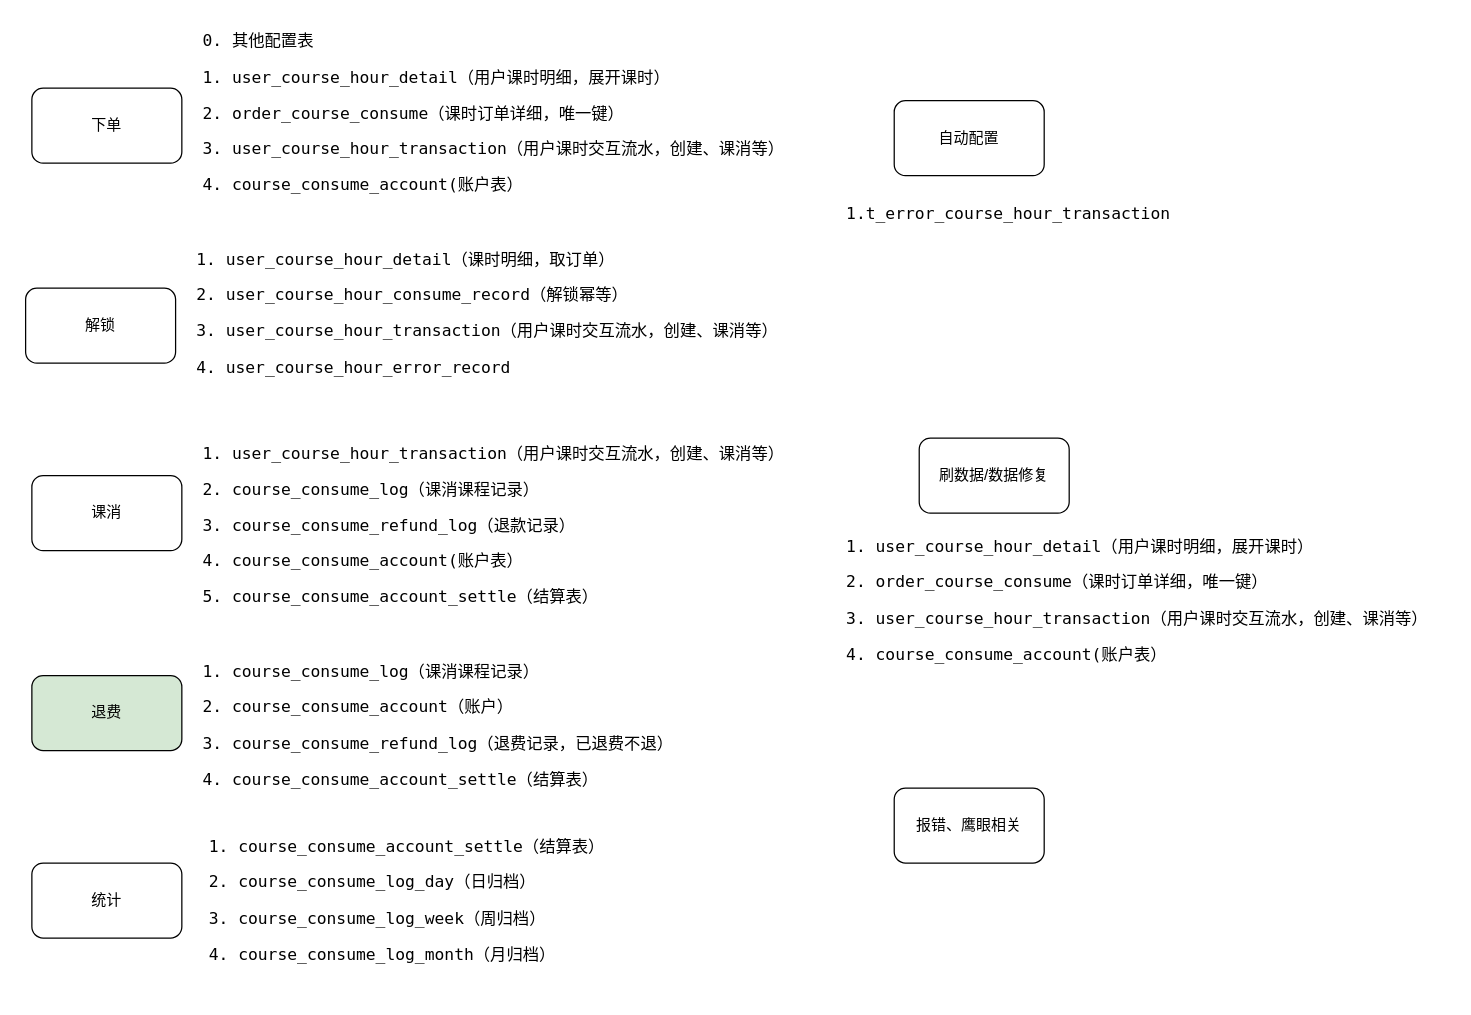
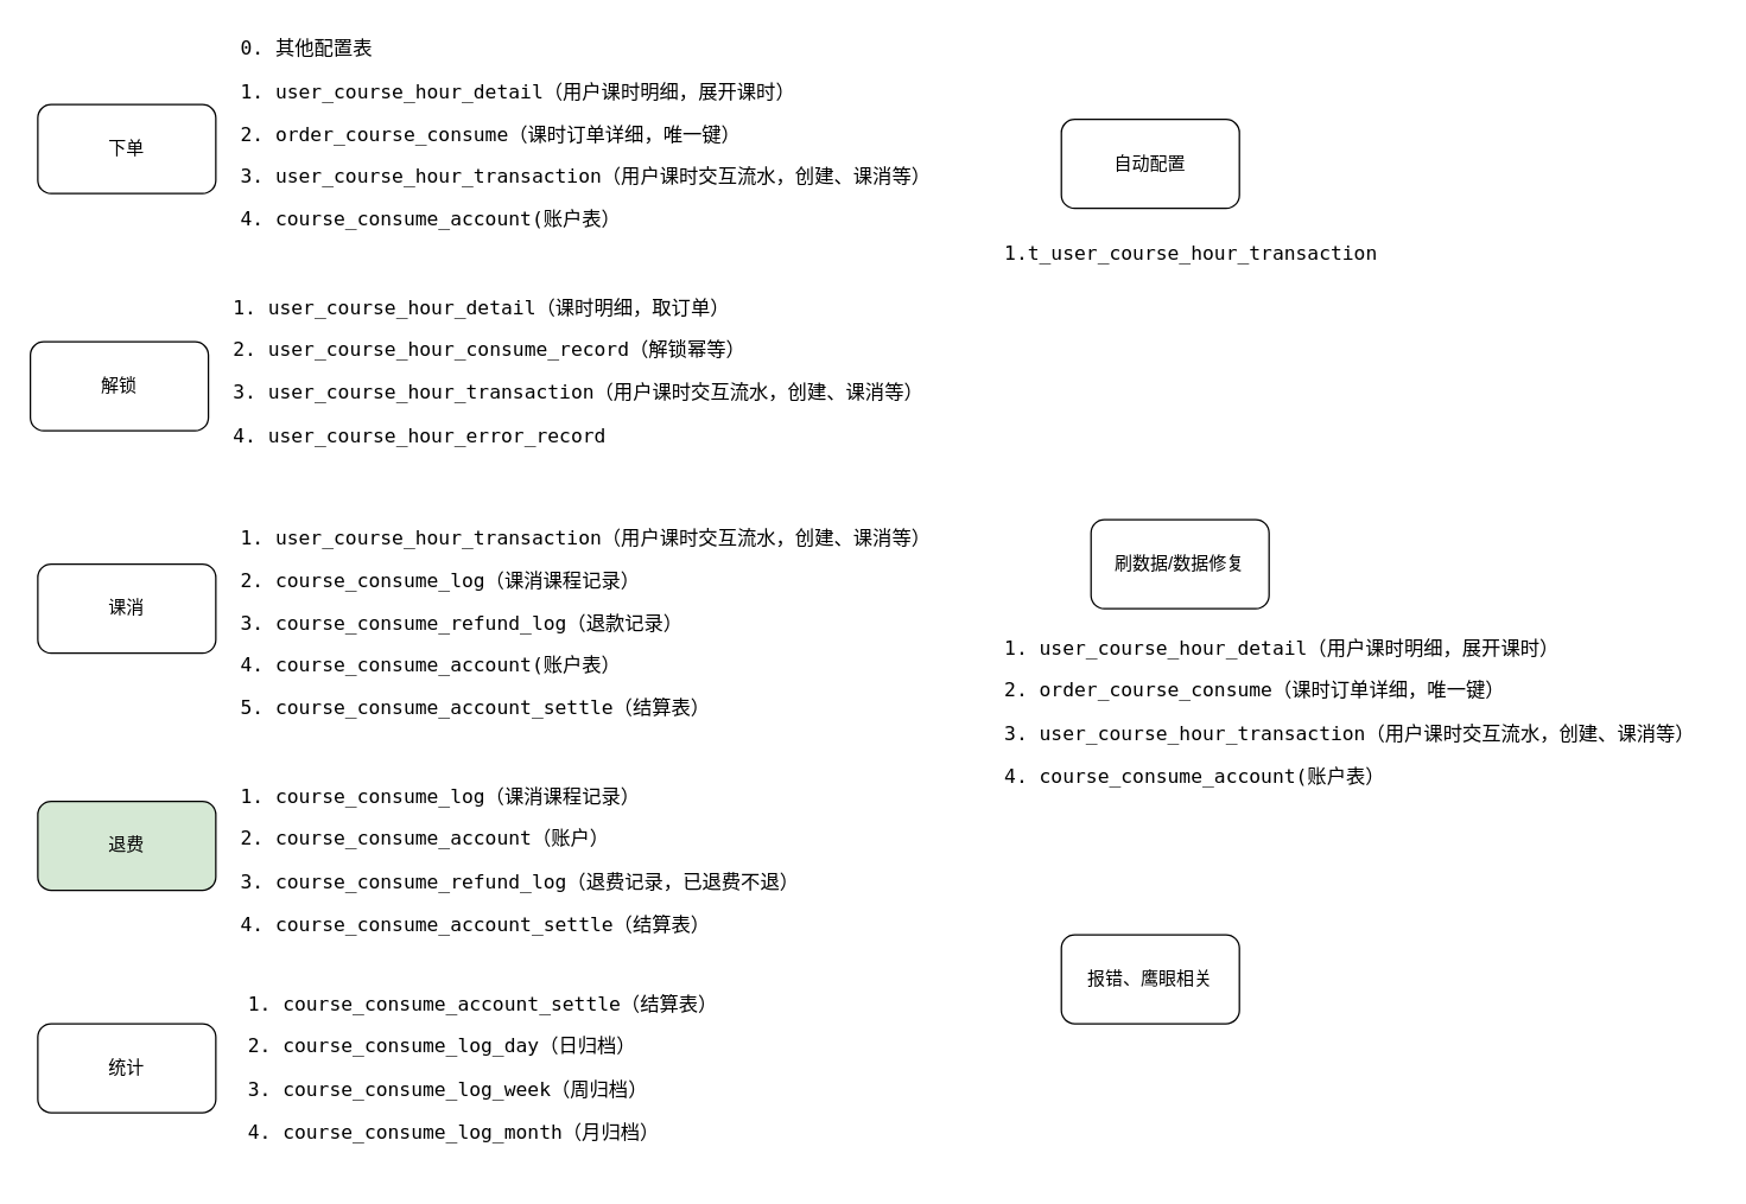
  <mxCell id="0" />
  <mxCell id="1" parent="0" />
  <mxCell id="2" value="下单" style="rounded=1;whiteSpace=wrap;html=1;" parent="1" vertex="1"><mxGeometry x="25" y="70" width="120" height="60" as="geometry" /></mxCell>
  <mxCell id="3" value="&lt;div style=&quot;background-color: rgb(255, 255, 255);&quot;&gt;&lt;pre style=&quot;font-family:'JetBrains Mono',monospace;font-size:9.8pt;&quot;&gt;0. 其他配置表&lt;/pre&gt;&lt;pre style=&quot;font-family:'JetBrains Mono',monospace;font-size:9.8pt;&quot;&gt;1. user_course_hour_detail（用户课时明细，展开课时）&lt;/pre&gt;&lt;pre style=&quot;font-family:'JetBrains Mono',monospace;font-size:9.8pt;&quot;&gt;2. order_course_consume（课时订单详细，唯一键）&lt;/pre&gt;&lt;pre style=&quot;font-family:'JetBrains Mono',monospace;font-size:9.8pt;&quot;&gt;3. user_course_hour_transaction（用户课时交互流水，创建、课消等）&lt;/pre&gt;&lt;pre style=&quot;font-family:'JetBrains Mono',monospace;font-size:9.8pt;&quot;&gt;4. course_consume_account(账户表）&lt;/pre&gt;&lt;/div&gt;" style="text;html=1;align=left;verticalAlign=middle;whiteSpace=wrap;rounded=0;" parent="1" vertex="1"><mxGeometry x="160" y="20" width="480" height="140" as="geometry" /></mxCell>
  <mxCell id="4" value="解锁" style="rounded=1;whiteSpace=wrap;html=1;" parent="1" vertex="1"><mxGeometry x="20" y="230" width="120" height="60" as="geometry" /></mxCell>
  <mxCell id="5" value="统计" style="rounded=1;whiteSpace=wrap;html=1;" parent="1" vertex="1"><mxGeometry x="25" y="690" width="120" height="60" as="geometry" /></mxCell>
  <mxCell id="6" value="退费" style="rounded=1;whiteSpace=wrap;html=1;fillColor=#d5e8d4;" parent="1" vertex="1"><mxGeometry x="25" y="540" width="120" height="60" as="geometry" /></mxCell>
  <mxCell id="7" value="自动配置" style="rounded=1;whiteSpace=wrap;html=1;" parent="1" vertex="1"><mxGeometry x="715" y="80" width="120" height="60" as="geometry" /></mxCell>
  <mxCell id="8" value="&lt;div style=&quot;background-color: rgb(255, 255, 255);&quot;&gt;&lt;pre style=&quot;font-family:'JetBrains Mono',monospace;font-size:9.8pt;&quot;&gt;1. user_course_hour_detail（课时明细，取订单）&lt;br&gt;&lt;/pre&gt;&lt;pre style=&quot;font-family:'JetBrains Mono',monospace;font-size:9.8pt;&quot;&gt;2. user_course_hour_consume_record（解锁幂等）&lt;br&gt;&lt;/pre&gt;&lt;pre style=&quot;font-family:'JetBrains Mono',monospace;font-size:9.8pt;&quot;&gt;3. user_course_hour_transaction（用户课时交互流水，创建、课消等）&lt;/pre&gt;&lt;pre style=&quot;font-family:'JetBrains Mono',monospace;font-size:9.8pt;&quot;&gt;4. user_course_hour_error_record&lt;/pre&gt;&lt;/div&gt;" style="text;html=1;align=left;verticalAlign=middle;whiteSpace=wrap;rounded=0;" parent="1" vertex="1"><mxGeometry x="155" y="180" width="430" height="140" as="geometry" /></mxCell>
  <mxCell id="9" value="&lt;div style=&quot;background-color: rgb(255, 255, 255);&quot;&gt;&lt;pre style=&quot;font-family:'JetBrains Mono',monospace;font-size:9.8pt;&quot;&gt;1. course_consume_account_settle（结算表）&lt;/pre&gt;&lt;pre style=&quot;font-family:'JetBrains Mono',monospace;font-size:9.8pt;&quot;&gt;2. course_consume_log_day（日归档）&lt;/pre&gt;&lt;pre style=&quot;font-family:'JetBrains Mono',monospace;font-size:9.8pt;&quot;&gt;3. course_consume_log_week（周归档）&lt;/pre&gt;&lt;pre style=&quot;font-family:'JetBrains Mono',monospace;font-size:9.8pt;&quot;&gt;4. course_consume_log_month（月归档）&lt;/pre&gt;&lt;/div&gt;" style="text;html=1;align=left;verticalAlign=middle;whiteSpace=wrap;rounded=0;" vertex="1" parent="1"><mxGeometry x="165" y="650" width="480" height="140" as="geometry" /></mxCell>
  <mxCell id="10" value="课消" style="rounded=1;whiteSpace=wrap;html=1;" vertex="1" parent="1"><mxGeometry x="25" y="380" width="120" height="60" as="geometry" /></mxCell>
  <mxCell id="11" value="&lt;div style=&quot;background-color: rgb(255, 255, 255);&quot;&gt;&lt;pre style=&quot;font-family:'JetBrains Mono',monospace;font-size:9.8pt;&quot;&gt;1. user_course_hour_transaction（用户课时交互流水，创建、课消等）&lt;br&gt;&lt;/pre&gt;&lt;pre style=&quot;font-family:'JetBrains Mono',monospace;font-size:9.8pt;&quot;&gt;2. course_consume_log（课消课程记录）&lt;/pre&gt;&lt;pre style=&quot;font-family:'JetBrains Mono',monospace;font-size:9.8pt;&quot;&gt;3. course_consume_refund_log（退款记录）&lt;/pre&gt;&lt;pre style=&quot;font-family:'JetBrains Mono',monospace;font-size:9.8pt;&quot;&gt;4. course_consume_account(账户表）&lt;/pre&gt;&lt;pre style=&quot;font-family:'JetBrains Mono',monospace;font-size:9.8pt;&quot;&gt;5. course_consume_account_settle（结算表）&lt;/pre&gt;&lt;/div&gt;" style="text;html=1;align=left;verticalAlign=middle;whiteSpace=wrap;rounded=0;" vertex="1" parent="1"><mxGeometry x="160" y="350" width="480" height="140" as="geometry" /></mxCell>
  <mxCell id="12" value="&lt;div style=&quot;background-color: rgb(255, 255, 255);&quot;&gt;&lt;pre style=&quot;font-family:'JetBrains Mono',monospace;font-size:9.8pt;&quot;&gt;1. course_consume_log（课消课程记录）&lt;/pre&gt;&lt;pre style=&quot;font-family:'JetBrains Mono',monospace;font-size:9.8pt;&quot;&gt;2. course_consume_account（账户）&lt;/pre&gt;&lt;pre style=&quot;font-family:'JetBrains Mono',monospace;font-size:9.8pt;&quot;&gt;3. course_consume_refund_log（退费记录，已退费不退）&lt;/pre&gt;&lt;pre style=&quot;font-family:'JetBrains Mono',monospace;font-size:9.8pt;&quot;&gt;4. course_consume_account_settle（结算表）&lt;/pre&gt;&lt;/div&gt;" style="text;html=1;align=left;verticalAlign=middle;whiteSpace=wrap;rounded=0;" vertex="1" parent="1"><mxGeometry x="160" y="510" width="480" height="140" as="geometry" /></mxCell>
  <mxCell id="13" value="刷数据/数据修复" style="rounded=1;whiteSpace=wrap;html=1;" vertex="1" parent="1"><mxGeometry x="735" y="350" width="120" height="60" as="geometry" /></mxCell>
- <mxCell id="14" value="&lt;div style=&quot;background-color: rgb(255, 255, 255);&quot;&gt;&lt;pre style=&quot;font-family:'JetBrains Mono',monospace;font-size:9.8pt;&quot;&gt;1.t_error_course_hour_transaction &lt;/pre&gt;&lt;/div&gt;" style="text;html=1;align=left;verticalAlign=middle;whiteSpace=wrap;rounded=0;" vertex="1" parent="1"><mxGeometry x="675" y="150" width="480" height="40" as="geometry" /></mxCell>
+ <mxCell id="14" value="&lt;div style=&quot;background-color: rgb(255, 255, 255);&quot;&gt;&lt;pre style=&quot;font-family:'JetBrains Mono',monospace;font-size:9.8pt;&quot;&gt;1.t_user_course_hour_transaction &lt;/pre&gt;&lt;/div&gt;" style="text;html=1;align=left;verticalAlign=middle;whiteSpace=wrap;rounded=0;" vertex="1" parent="1"><mxGeometry x="675" y="150" width="480" height="40" as="geometry" /></mxCell>
  <mxCell id="15" value="&lt;div style=&quot;background-color: rgb(255, 255, 255);&quot;&gt;&lt;pre style=&quot;font-family:'JetBrains Mono',monospace;font-size:9.8pt;&quot;&gt;1. user_course_hour_detail（用户课时明细，展开课时）&lt;/pre&gt;&lt;pre style=&quot;font-family: &amp;quot;JetBrains Mono&amp;quot;, monospace; font-size: 9.8pt;&quot;&gt;2. order_course_consume（课时订单详细，唯一键）&lt;/pre&gt;&lt;pre style=&quot;font-family: &amp;quot;JetBrains Mono&amp;quot;, monospace; font-size: 9.8pt;&quot;&gt;3. user_course_hour_transaction（用户课时交互流水，创建、课消等）&lt;/pre&gt;&lt;pre style=&quot;font-family: &amp;quot;JetBrains Mono&amp;quot;, monospace; font-size: 9.8pt;&quot;&gt;4. course_consume_account(账户表）&lt;/pre&gt;&lt;/div&gt;" style="text;html=1;align=left;verticalAlign=middle;whiteSpace=wrap;rounded=0;" vertex="1" parent="1"><mxGeometry x="675" y="410" width="480" height="140" as="geometry" /></mxCell>
  <mxCell id="16" value="报错、鹰眼相关" style="rounded=1;whiteSpace=wrap;html=1;" vertex="1" parent="1"><mxGeometry x="715" y="630" width="120" height="60" as="geometry" /></mxCell>
